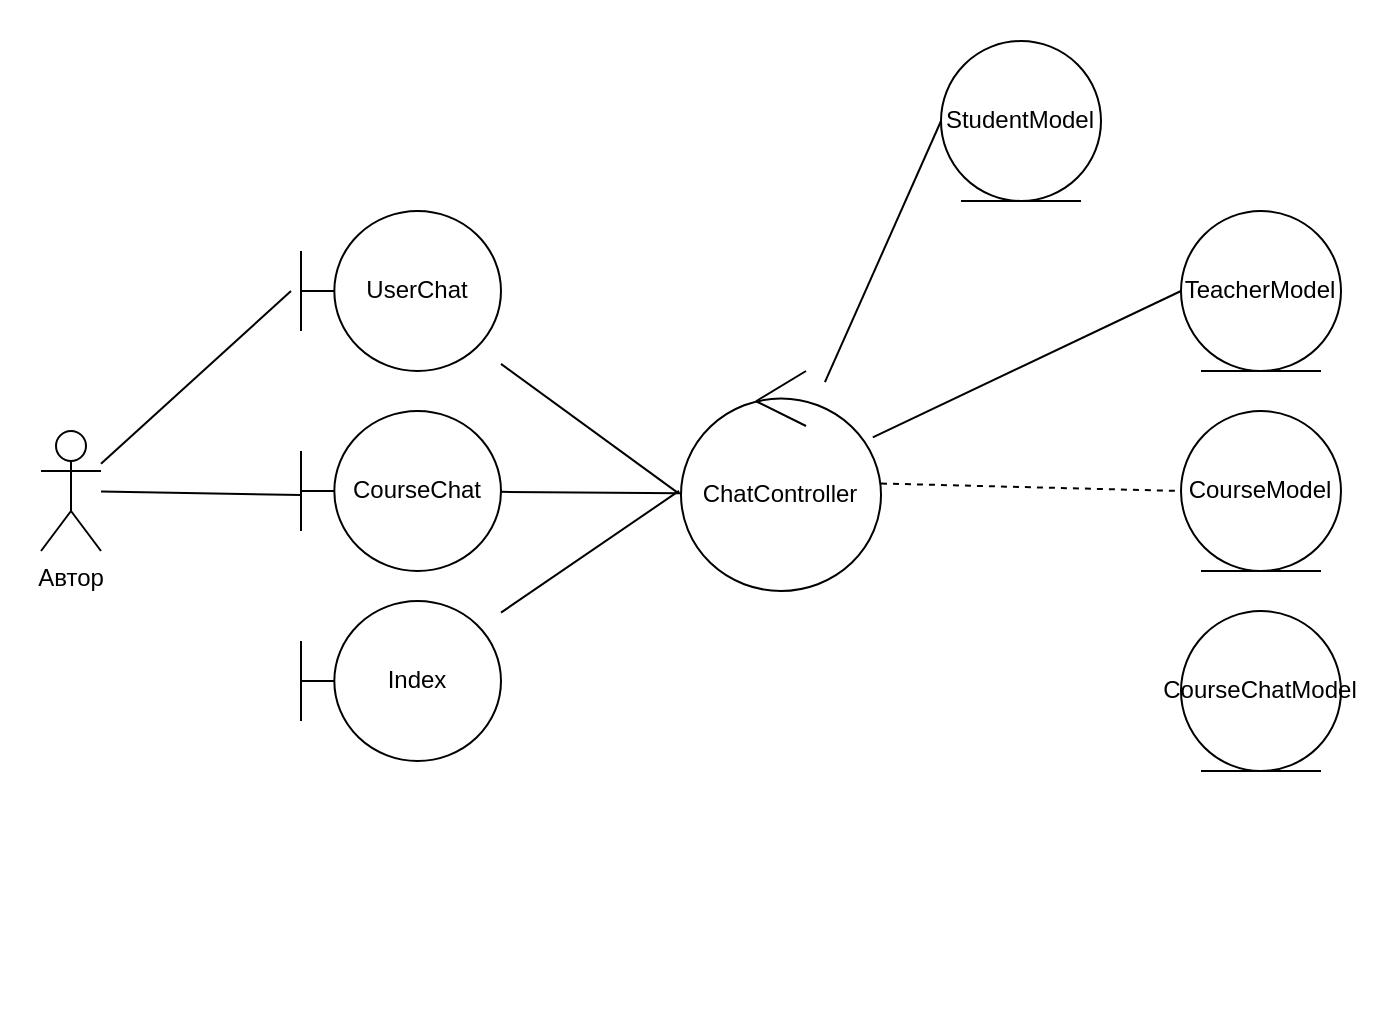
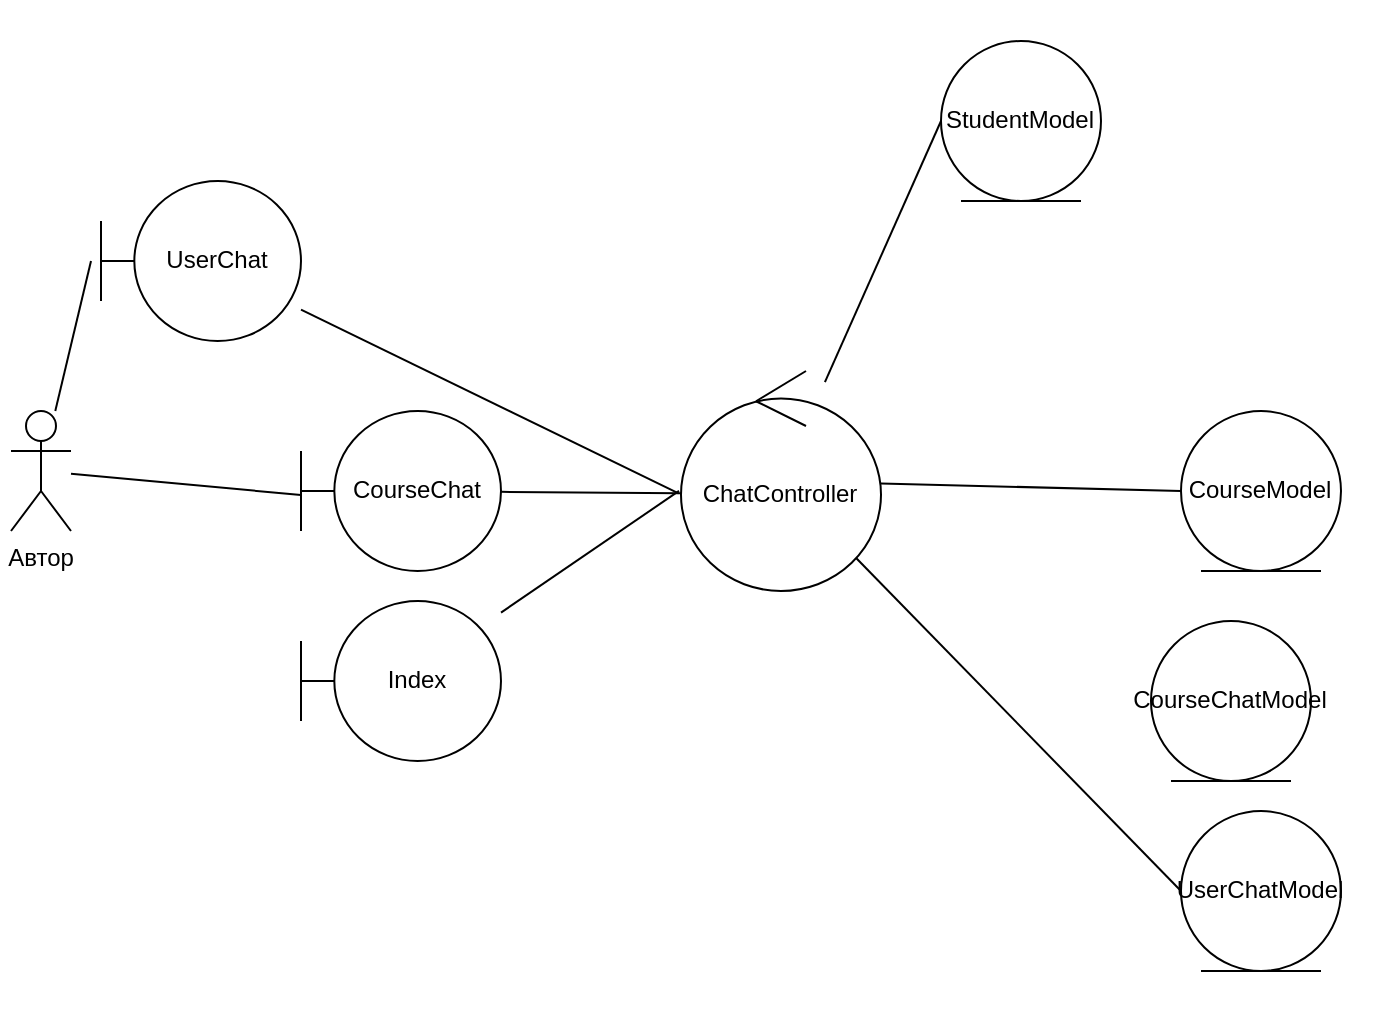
  <mxCell id="0" />
  <mxCell id="1" parent="0" />
- <mxCell id="2" value="Автор" style="shape=umlActor;verticalLabelPosition=bottom;verticalAlign=top;html=1;" vertex="1" parent="1"><mxGeometry x="20" y="215" width="30" height="60" as="geometry" /></mxCell>
+ <mxCell id="2" value="Автор" style="shape=umlActor;verticalLabelPosition=bottom;verticalAlign=top;html=1;" vertex="1" parent="1"><mxGeometry x="5" y="205" width="30" height="60" as="geometry" /></mxCell>
  <mxCell id="3" value="CourseModel" style="ellipse;shape=umlEntity;whiteSpace=wrap;html=1;" vertex="1" parent="1"><mxGeometry x="590" y="205" width="80" height="80" as="geometry" /></mxCell>
- <mxCell id="4" value="UserChat" style="shape=umlBoundary;whiteSpace=wrap;html=1;" vertex="1" parent="1"><mxGeometry x="150" y="105" width="100" height="80" as="geometry" /></mxCell>
+ <mxCell id="4" value="UserChat" style="shape=umlBoundary;whiteSpace=wrap;html=1;" vertex="1" parent="1"><mxGeometry x="50" y="90" width="100" height="80" as="geometry" /></mxCell>
  <mxCell id="5" style="rounded=0;orthogonalLoop=1;jettySize=auto;html=1;entryX=0;entryY=0.5;entryDx=0;entryDy=0;endArrow=none;endFill=0;" edge="1" parent="1" source="9" target="16"><mxGeometry relative="1" as="geometry" /></mxCell>
- <mxCell id="6" style="rounded=0;orthogonalLoop=1;jettySize=auto;html=1;entryX=0;entryY=0.5;entryDx=0;entryDy=0;endArrow=none;endFill=0;" edge="1" parent="1" source="9" target="15"><mxGeometry relative="1" as="geometry" /></mxCell>
- <mxCell id="7" style="rounded=0;orthogonalLoop=1;jettySize=auto;html=1;entryX=0;entryY=0.5;entryDx=0;entryDy=0;endArrow=none;endFill=0;dashed=1;" edge="1" parent="1" source="9" target="3"><mxGeometry relative="1" as="geometry" /></mxCell>
+ <mxCell id="7" style="rounded=0;orthogonalLoop=1;jettySize=auto;html=1;entryX=0;entryY=0.5;entryDx=0;entryDy=0;endArrow=none;endFill=0;" edge="1" parent="1" source="9" target="3"><mxGeometry relative="1" as="geometry" /></mxCell>
+ <mxCell id="8" style="rounded=0;orthogonalLoop=1;jettySize=auto;html=1;entryX=0;entryY=0.5;entryDx=0;entryDy=0;endArrow=none;endFill=0;" edge="1" parent="1" source="9" target="14"><mxGeometry relative="1" as="geometry" /></mxCell>
  <mxCell id="9" value="ChatController" style="ellipse;shape=umlControl;whiteSpace=wrap;html=1;" vertex="1" parent="1"><mxGeometry x="340" y="185" width="100" height="110" as="geometry" /></mxCell>
  <mxCell id="10" value="CourseChat" style="shape=umlBoundary;whiteSpace=wrap;html=1;" vertex="1" parent="1"><mxGeometry x="150" y="205" width="100" height="80" as="geometry" /></mxCell>
  <mxCell id="11" style="rounded=0;orthogonalLoop=1;jettySize=auto;html=1;entryX=-0.012;entryY=0.556;entryDx=0;entryDy=0;entryPerimeter=0;endArrow=none;endFill=0;" edge="1" parent="1" source="4" target="9"><mxGeometry relative="1" as="geometry" /></mxCell>
  <mxCell id="12" style="rounded=0;orthogonalLoop=1;jettySize=auto;html=1;entryX=0;entryY=0.556;entryDx=0;entryDy=0;entryPerimeter=0;endArrow=none;endFill=0;" edge="1" parent="1" source="10" target="9"><mxGeometry relative="1" as="geometry" /></mxCell>
- <mxCell id="13" value="CourseChatModel" style="ellipse;shape=umlEntity;whiteSpace=wrap;html=1;" vertex="1" parent="1"><mxGeometry x="590" y="305" width="80" height="80" as="geometry" /></mxCell>
- <mxCell id="15" value="TeacherModel" style="ellipse;shape=umlEntity;whiteSpace=wrap;html=1;" vertex="1" parent="1"><mxGeometry x="590" y="105" width="80" height="80" as="geometry" /></mxCell>
+ <mxCell id="13" value="CourseChatModel" style="ellipse;shape=umlEntity;whiteSpace=wrap;html=1;" vertex="1" parent="1"><mxGeometry x="575" y="310" width="80" height="80" as="geometry" /></mxCell>
+ <mxCell id="14" value="UserChatModel" style="ellipse;shape=umlEntity;whiteSpace=wrap;html=1;" vertex="1" parent="1"><mxGeometry x="590" y="405" width="80" height="80" as="geometry" /></mxCell>
  <mxCell id="16" value="StudentModel" style="ellipse;shape=umlEntity;whiteSpace=wrap;html=1;" vertex="1" parent="1"><mxGeometry x="470" y="20" width="80" height="80" as="geometry" /></mxCell>
  <mxCell id="17" style="rounded=0;orthogonalLoop=1;jettySize=auto;html=1;entryX=0;entryY=0.525;entryDx=0;entryDy=0;entryPerimeter=0;endArrow=none;endFill=0;" edge="1" parent="1" source="2" target="10"><mxGeometry relative="1" as="geometry" /></mxCell>
  <mxCell id="18" style="rounded=0;orthogonalLoop=1;jettySize=auto;html=1;entryX=-0.05;entryY=0.5;entryDx=0;entryDy=0;entryPerimeter=0;endArrow=none;endFill=0;" edge="1" parent="1" source="2" target="4"><mxGeometry relative="1" as="geometry" /></mxCell>
  <mxCell id="19" value="Index" style="shape=umlBoundary;whiteSpace=wrap;html=1;" vertex="1" parent="1"><mxGeometry x="150" y="300" width="100" height="80" as="geometry" /></mxCell>
  <mxCell id="20" style="rounded=0;orthogonalLoop=1;jettySize=auto;html=1;entryX=-0.01;entryY=0.545;entryDx=0;entryDy=0;entryPerimeter=0;endArrow=none;endFill=0;" edge="1" parent="1" source="19" target="9"><mxGeometry relative="1" as="geometry" /></mxCell>
